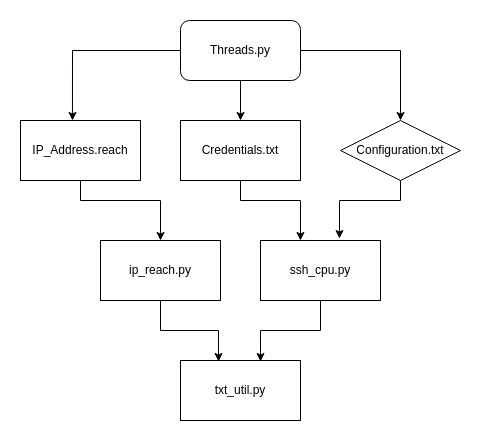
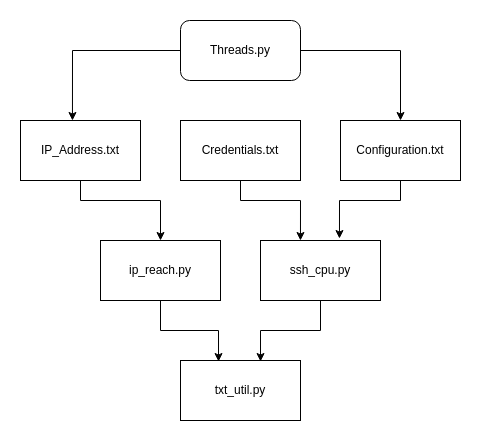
  <mxCell id="0" />
  <mxCell id="1" parent="0" />
  <mxCell id="2" style="edgeStyle=orthogonalEdgeStyle;rounded=0;orthogonalLoop=1;jettySize=auto;html=1;entryX=0.5;entryY=0;entryDx=0;entryDy=0;" edge="1" parent="1" source="3" target="6"><mxGeometry relative="1" as="geometry"><Array as="points"><mxPoint x="80" y="200" /><mxPoint x="160" y="200" /></Array></mxGeometry></mxCell>
- <mxCell id="3" value="IP_Address.reach" style="rounded=0;whiteSpace=wrap;html=1;" vertex="1" parent="1"><mxGeometry x="20" y="120" width="120" height="60" as="geometry" /></mxCell>
- <mxCell id="4" value="Configuration.txt" style="rhombus;whiteSpace=wrap;html=1;" vertex="1" parent="1"><mxGeometry x="340" y="120" width="120" height="60" as="geometry" /></mxCell>
+ <mxCell id="3" value="IP_Address.txt" style="rounded=0;whiteSpace=wrap;html=1;" vertex="1" parent="1"><mxGeometry x="20" y="120" width="120" height="60" as="geometry" /></mxCell>
+ <mxCell id="4" value="Configuration.txt" style="rounded=0;whiteSpace=wrap;html=1;" vertex="1" parent="1"><mxGeometry x="340" y="120" width="120" height="60" as="geometry" /></mxCell>
  <mxCell id="5" value="Credentials.txt" style="rounded=0;whiteSpace=wrap;html=1;" vertex="1" parent="1"><mxGeometry x="180" y="120" width="120" height="60" as="geometry" /></mxCell>
  <mxCell id="6" value="ip_reach.py" style="rounded=0;whiteSpace=wrap;html=1;" vertex="1" parent="1"><mxGeometry x="100" y="240" width="120" height="60" as="geometry" /></mxCell>
  <mxCell id="7" value="ssh_cpu.py" style="rounded=0;whiteSpace=wrap;html=1;" vertex="1" parent="1"><mxGeometry x="260" y="240" width="120" height="60" as="geometry" /></mxCell>
- <mxCell id="8" style="edgeStyle=orthogonalEdgeStyle;rounded=0;orthogonalLoop=1;jettySize=auto;html=1;exitX=0.5;exitY=1;exitDx=0;exitDy=0;entryX=0.5;entryY=0;entryDx=0;entryDy=0;" edge="1" parent="1" source="10" target="5"><mxGeometry relative="1" as="geometry" /></mxCell>
  <mxCell id="9" style="edgeStyle=orthogonalEdgeStyle;rounded=0;orthogonalLoop=1;jettySize=auto;html=1;entryX=0.5;entryY=0;entryDx=0;entryDy=0;" edge="1" parent="1" source="10" target="4"><mxGeometry relative="1" as="geometry" /></mxCell>
  <mxCell id="10" value="Threads.py" style="whiteSpace=wrap;html=1;rounded=1;" vertex="1" parent="1"><mxGeometry x="180" y="20" width="120" height="60" as="geometry" /></mxCell>
  <mxCell id="11" style="edgeStyle=orthogonalEdgeStyle;rounded=0;orthogonalLoop=1;jettySize=auto;html=1;exitX=0.5;exitY=1;exitDx=0;exitDy=0;entryX=0.333;entryY=0;entryDx=0;entryDy=0;entryPerimeter=0;" edge="1" parent="1" source="5" target="7"><mxGeometry relative="1" as="geometry"><Array as="points"><mxPoint x="240" y="200" /><mxPoint x="300" y="200" /></Array></mxGeometry></mxCell>
  <mxCell id="12" style="edgeStyle=orthogonalEdgeStyle;rounded=0;orthogonalLoop=1;jettySize=auto;html=1;exitX=0.5;exitY=1;exitDx=0;exitDy=0;entryX=0.658;entryY=-0.033;entryDx=0;entryDy=0;entryPerimeter=0;" edge="1" parent="1" source="4" target="7"><mxGeometry relative="1" as="geometry"><Array as="points"><mxPoint x="400" y="200" /><mxPoint x="339" y="200" /></Array></mxGeometry></mxCell>
  <mxCell id="13" value="txt_util.py" style="rounded=0;whiteSpace=wrap;html=1;" vertex="1" parent="1"><mxGeometry x="180" y="360" width="120" height="60" as="geometry" /></mxCell>
  <mxCell id="14" style="edgeStyle=orthogonalEdgeStyle;rounded=0;orthogonalLoop=1;jettySize=auto;html=1;entryX=0.667;entryY=0.017;entryDx=0;entryDy=0;entryPerimeter=0;" edge="1" parent="1" source="7" target="13"><mxGeometry relative="1" as="geometry" /></mxCell>
  <mxCell id="15" style="edgeStyle=orthogonalEdgeStyle;rounded=0;orthogonalLoop=1;jettySize=auto;html=1;entryX=0.317;entryY=0.017;entryDx=0;entryDy=0;entryPerimeter=0;" edge="1" parent="1" source="6" target="13"><mxGeometry relative="1" as="geometry" /></mxCell>
  <mxCell id="16" style="edgeStyle=orthogonalEdgeStyle;rounded=0;orthogonalLoop=1;jettySize=auto;html=1;entryX=0.433;entryY=0;entryDx=0;entryDy=0;entryPerimeter=0;" edge="1" parent="1" source="10" target="3"><mxGeometry relative="1" as="geometry" /></mxCell>
